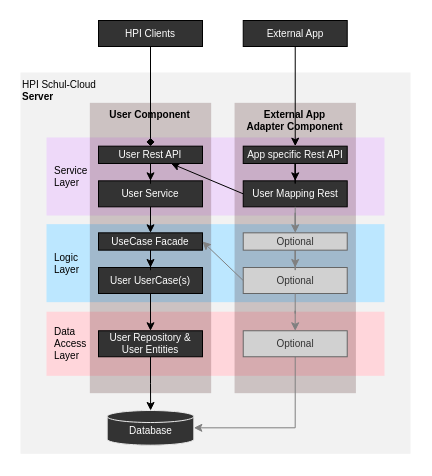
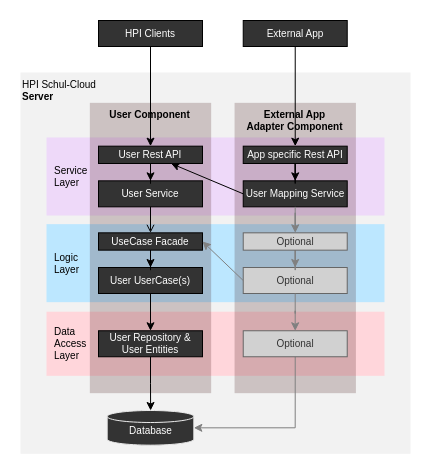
  <mxCell id="0" />
  <mxCell id="1" parent="0" />
  <mxCell id="2" value="" style="group;fontSize=10;" parent="1" vertex="1" connectable="0"><mxGeometry x="20" y="20" width="390" height="433.33" as="geometry" /></mxCell>
  <mxCell id="3" value="HPI Schul-Cloud &lt;br style=&quot;font-size: 10px;&quot;&gt;&lt;b style=&quot;font-size: 10px;&quot;&gt;Server&lt;/b&gt;" style="rounded=0;whiteSpace=wrap;html=1;fontSize=10;align=left;verticalAlign=top;strokeColor=none;fillColor=#F2F2F2;" parent="2" vertex="1"><mxGeometry y="52.0" width="390" height="381.33" as="geometry" /></mxCell>
  <mxCell id="4" value="Logic &lt;br style=&quot;font-size: 10px;&quot;&gt;Layer" style="rounded=0;whiteSpace=wrap;html=1;align=left;spacingLeft=6;strokeColor=none;fillColor=#BCE7FF;fontSize=10;" parent="2" vertex="1"><mxGeometry x="26" y="203.665" width="338" height="77.999" as="geometry" /></mxCell>
  <mxCell id="5" value="Service&lt;br style=&quot;font-size: 10px;&quot;&gt;Layer" style="rounded=0;whiteSpace=wrap;html=1;align=left;spacingLeft=6;strokeColor=none;fillColor=#EED9F9;fontSize=10;" parent="2" vertex="1"><mxGeometry x="26" y="116.999" width="338" height="77.999" as="geometry" /></mxCell>
  <mxCell id="6" value="Data&lt;br style=&quot;font-size: 10px;&quot;&gt;Access&lt;br style=&quot;font-size: 10px;&quot;&gt;Layer" style="rounded=0;whiteSpace=wrap;html=1;align=left;spacingLeft=6;strokeColor=none;fillColor=#FFD6DB;fontSize=10;" parent="2" vertex="1"><mxGeometry x="26" y="291.198" width="338" height="64.133" as="geometry" /></mxCell>
  <mxCell id="7" value="User Component" style="rounded=0;whiteSpace=wrap;html=1;align=center;opacity=20;fillColor=#330000;labelPosition=center;verticalLabelPosition=middle;verticalAlign=top;fontStyle=1;fontSize=10;strokeColor=none;" parent="2" vertex="1"><mxGeometry x="69.333" y="82.333" width="121.333" height="290.331" as="geometry" /></mxCell>
  <mxCell id="8" style="edgeStyle=orthogonalEdgeStyle;rounded=0;orthogonalLoop=1;jettySize=auto;html=1;exitX=0.5;exitY=1;exitDx=0;exitDy=0;fontSize=10;" parent="2" edge="1"><mxGeometry relative="1" as="geometry"><mxPoint x="189.8" y="278.198" as="sourcePoint" /><mxPoint x="189.8" y="278.198" as="targetPoint" /></mxGeometry></mxCell>
  <mxCell id="9" value="User Service" style="rounded=0;whiteSpace=wrap;html=1;align=center;fillColor=#333333;fontColor=#FFFFFF;fontSize=10;" parent="2" vertex="1"><mxGeometry x="78" y="160.332" width="104" height="26.0" as="geometry" /></mxCell>
  <mxCell id="10" style="edgeStyle=orthogonalEdgeStyle;rounded=0;orthogonalLoop=1;jettySize=auto;html=1;entryX=0.5;entryY=0;entryDx=0;entryDy=0;fontSize=10;" parent="2" source="11" target="9" edge="1"><mxGeometry relative="1" as="geometry" /></mxCell>
  <mxCell id="11" value="User Rest API" style="rounded=0;whiteSpace=wrap;html=1;align=center;fillColor=#333333;fontColor=#FFFFFF;fontSize=10;" parent="2" vertex="1"><mxGeometry x="78" y="125.666" width="104" height="17.333" as="geometry" /></mxCell>
  <mxCell id="12" value="User UserCase(s)" style="rounded=0;whiteSpace=wrap;html=1;align=center;fillColor=#333333;fontColor=#FFFFFF;fontSize=10;" parent="2" vertex="1"><mxGeometry x="78" y="246.998" width="104" height="26.0" as="geometry" /></mxCell>
  <mxCell id="13" style="edgeStyle=orthogonalEdgeStyle;rounded=0;orthogonalLoop=1;jettySize=auto;html=1;fontSize=10;" parent="2" source="14" target="12" edge="1"><mxGeometry relative="1" as="geometry" /></mxCell>
  <mxCell id="14" value="UseCase Facade" style="rounded=0;whiteSpace=wrap;html=1;align=center;fillColor=#333333;fontColor=#FFFFFF;fontSize=10;" parent="2" vertex="1"><mxGeometry x="78" y="212.332" width="104" height="17.333" as="geometry" /></mxCell>
- <mxCell id="15" style="edgeStyle=orthogonalEdgeStyle;rounded=0;orthogonalLoop=1;jettySize=auto;html=1;fontSize=10;" parent="2" source="9" target="14" edge="1"><mxGeometry relative="1" as="geometry" /></mxCell>
+ <mxCell id="15" style="edgeStyle=orthogonalEdgeStyle;rounded=0;orthogonalLoop=1;jettySize=auto;html=1;fontSize=10;endArrow=open;" parent="2" source="9" target="14" edge="1"><mxGeometry relative="1" as="geometry" /></mxCell>
  <mxCell id="16" value="User Repository &amp;amp; User Entities" style="rounded=0;whiteSpace=wrap;html=1;align=center;fillColor=#333333;fontColor=#FFFFFF;fontSize=10;" parent="2" vertex="1"><mxGeometry x="78" y="310.264" width="104" height="26.0" as="geometry" /></mxCell>
  <mxCell id="17" style="edgeStyle=orthogonalEdgeStyle;rounded=0;orthogonalLoop=1;jettySize=auto;html=1;fontSize=10;" parent="2" source="12" target="16" edge="1"><mxGeometry relative="1" as="geometry" /></mxCell>
  <mxCell id="18" value="External App &lt;br style=&quot;font-size: 10px&quot;&gt;Adapter Component" style="rounded=0;whiteSpace=wrap;html=1;align=center;opacity=20;fillColor=#330000;labelPosition=center;verticalLabelPosition=middle;verticalAlign=top;fontStyle=1;fontSize=10;strokeColor=none;" parent="2" vertex="1"><mxGeometry x="214.067" y="82.333" width="121.333" height="290.331" as="geometry" /></mxCell>
  <mxCell id="19" style="rounded=0;orthogonalLoop=1;jettySize=auto;html=1;fontSize=10;fontColor=#FFFFFF;exitX=0;exitY=0.5;exitDx=0;exitDy=0;" parent="2" source="20" target="11" edge="1"><mxGeometry relative="1" as="geometry" /></mxCell>
- <mxCell id="20" value="User Mapping Rest" style="rounded=0;whiteSpace=wrap;html=1;align=center;fillColor=#333333;fontColor=#FFFFFF;fontSize=10;" parent="2" vertex="1"><mxGeometry x="222.733" y="160.332" width="104" height="26.0" as="geometry" /></mxCell>
+ <mxCell id="20" value="User Mapping Service" style="rounded=0;whiteSpace=wrap;html=1;align=center;fillColor=#333333;fontColor=#FFFFFF;fontSize=10;" parent="2" vertex="1"><mxGeometry x="222.733" y="160.332" width="104" height="26.0" as="geometry" /></mxCell>
  <mxCell id="21" style="edgeStyle=orthogonalEdgeStyle;rounded=0;orthogonalLoop=1;jettySize=auto;html=1;entryX=0.5;entryY=0;entryDx=0;entryDy=0;fontSize=10;" parent="2" source="22" target="20" edge="1"><mxGeometry relative="1" as="geometry" /></mxCell>
  <mxCell id="22" value="App specific Rest API" style="rounded=0;whiteSpace=wrap;html=1;align=center;fillColor=#333333;fontColor=#FFFFFF;fontSize=10;" parent="2" vertex="1"><mxGeometry x="222.733" y="125.666" width="104" height="17.333" as="geometry" /></mxCell>
- <mxCell id="23" style="edgeStyle=orthogonalEdgeStyle;rounded=0;orthogonalLoop=1;jettySize=auto;html=1;fontSize=10;fontColor=#FFFFFF;endArrow=diamond;" parent="2" source="24" target="11" edge="1"><mxGeometry relative="1" as="geometry" /></mxCell>
+ <mxCell id="23" style="edgeStyle=orthogonalEdgeStyle;rounded=0;orthogonalLoop=1;jettySize=auto;html=1;fontSize=10;fontColor=#FFFFFF;" parent="2" source="24" target="11" edge="1"><mxGeometry relative="1" as="geometry" /></mxCell>
  <mxCell id="24" value="HPI Clients" style="rounded=0;whiteSpace=wrap;html=1;align=center;fillColor=#333333;fontColor=#FFFFFF;fontSize=10;" parent="2" vertex="1"><mxGeometry x="78" width="104" height="26.0" as="geometry" /></mxCell>
  <mxCell id="25" style="edgeStyle=orthogonalEdgeStyle;rounded=0;orthogonalLoop=1;jettySize=auto;html=1;entryX=0.5;entryY=0;entryDx=0;entryDy=0;fontSize=10;fontColor=#FFFFFF;" parent="2" source="26" target="22" edge="1"><mxGeometry relative="1" as="geometry" /></mxCell>
  <mxCell id="26" value="External App" style="rounded=0;whiteSpace=wrap;html=1;align=center;fillColor=#333333;fontColor=#FFFFFF;fontSize=10;" parent="2" vertex="1"><mxGeometry x="222.733" width="104" height="26.0" as="geometry" /></mxCell>
  <mxCell id="27" value="Database" style="shape=cylinder2;whiteSpace=wrap;html=1;boundedLbl=1;backgroundOutline=1;size=6;rounded=0;fillColor=#333333;fontSize=10;fontColor=#FFFFFF;align=center;strokeColor=#EBEBEB;verticalAlign=middle;spacingTop=6;" parent="2" vertex="1"><mxGeometry x="86.667" y="389.997" width="86.667" height="34.666" as="geometry" /></mxCell>
  <mxCell id="28" style="edgeStyle=orthogonalEdgeStyle;rounded=0;orthogonalLoop=1;jettySize=auto;html=1;fontSize=10;fontColor=#FFFFFF;" parent="2" source="16" target="27" edge="1"><mxGeometry relative="1" as="geometry" /></mxCell>
  <mxCell id="29" value="Optional" style="rounded=0;whiteSpace=wrap;html=1;align=center;strokeColor=#666666;fontColor=#333333;fillColor=#D1D1D1;fontSize=10;" parent="2" vertex="1"><mxGeometry x="222.733" y="246.998" width="104" height="26.0" as="geometry" /></mxCell>
  <mxCell id="30" style="edgeStyle=orthogonalEdgeStyle;rounded=0;orthogonalLoop=1;jettySize=auto;html=1;entryX=1;entryY=0.5;entryDx=0;entryDy=0;entryPerimeter=0;exitX=0.5;exitY=1;exitDx=0;exitDy=0;strokeColor=#808080;fontSize=10;" parent="2" source="31" target="27" edge="1"><mxGeometry relative="1" as="geometry" /></mxCell>
  <mxCell id="31" value="Optional" style="rounded=0;whiteSpace=wrap;html=1;align=center;fontColor=#333333;strokeColor=#666666;fillColor=#D1D1D1;fontSize=10;" parent="2" vertex="1"><mxGeometry x="222.733" y="310.264" width="104" height="26.0" as="geometry" /></mxCell>
  <mxCell id="32" style="edgeStyle=orthogonalEdgeStyle;rounded=0;orthogonalLoop=1;jettySize=auto;html=1;strokeColor=#808080;fontSize=10;" parent="2" source="29" target="31" edge="1"><mxGeometry relative="1" as="geometry" /></mxCell>
  <mxCell id="33" style="edgeStyle=orthogonalEdgeStyle;rounded=0;orthogonalLoop=1;jettySize=auto;html=1;strokeColor=#808080;fontSize=10;" parent="2" source="34" target="29" edge="1"><mxGeometry relative="1" as="geometry" /></mxCell>
  <mxCell id="34" value="Optional" style="rounded=0;whiteSpace=wrap;html=1;align=center;fontColor=#333333;strokeColor=#666666;fillColor=#D1D1D1;fontSize=10;" parent="2" vertex="1"><mxGeometry x="222.733" y="212.332" width="104" height="17.333" as="geometry" /></mxCell>
  <mxCell id="35" style="edgeStyle=orthogonalEdgeStyle;rounded=0;orthogonalLoop=1;jettySize=auto;html=1;entryX=0.5;entryY=0;entryDx=0;entryDy=0;strokeColor=#808080;fontSize=10;" parent="2" source="20" target="34" edge="1"><mxGeometry relative="1" as="geometry" /></mxCell>
  <mxCell id="36" style="rounded=0;orthogonalLoop=1;jettySize=auto;html=1;entryX=1;entryY=0.5;entryDx=0;entryDy=0;fontSize=10;fontColor=#FFFFFF;exitX=0;exitY=0.5;exitDx=0;exitDy=0;strokeColor=#808080;" parent="2" source="29" target="14" edge="1"><mxGeometry relative="1" as="geometry"><mxPoint x="231.4" y="181.999" as="sourcePoint" /><mxPoint x="190.667" y="229.665" as="targetPoint" /></mxGeometry></mxCell>
